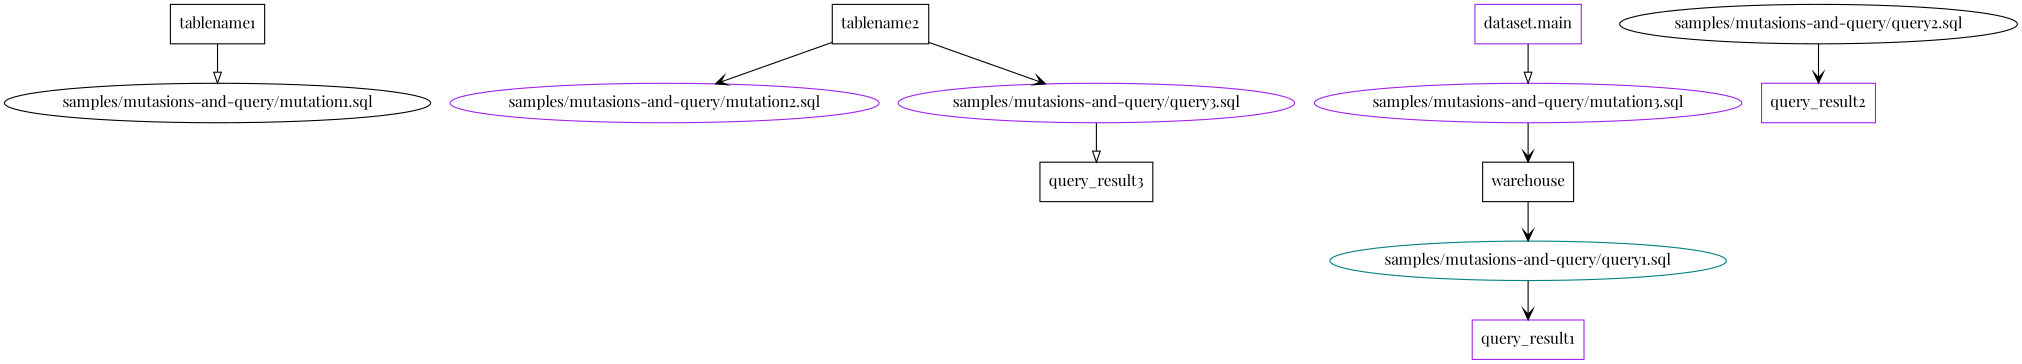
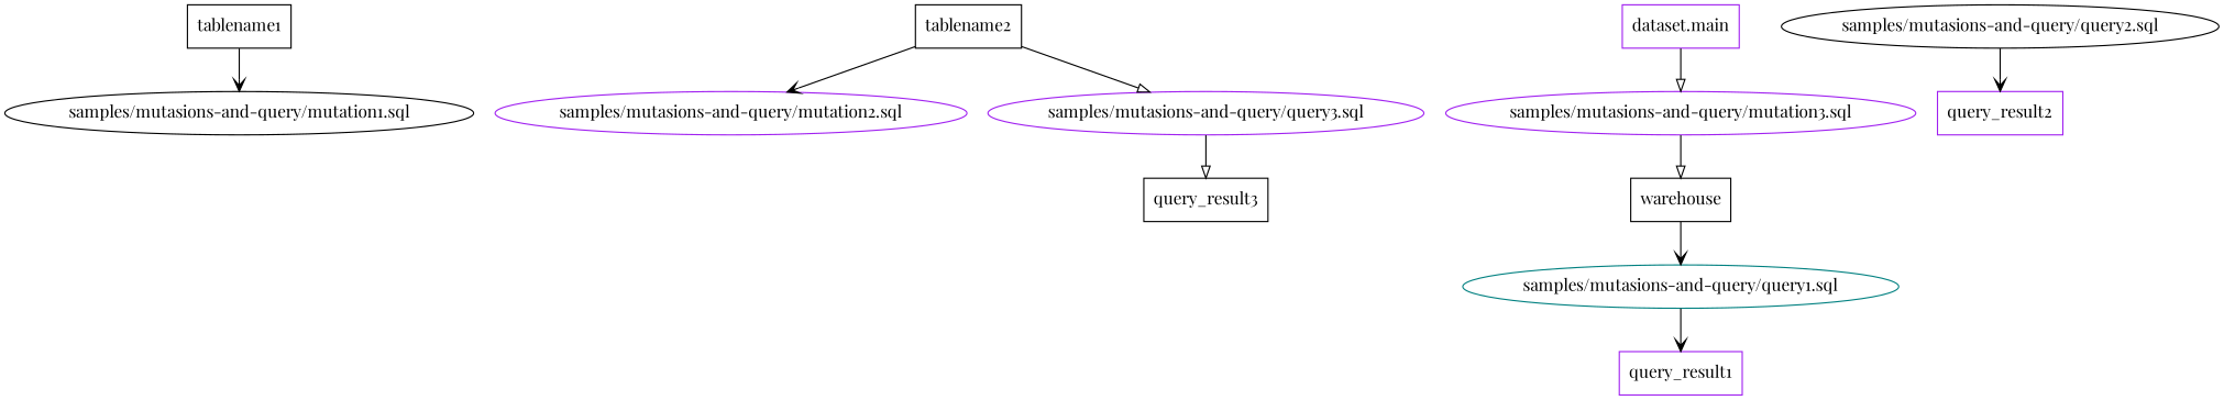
  digraph {
    fontname="Playfair Display"
    node [color=black fontname="Playfair Display" type=table shape=box]
    edge [arrowhead=vee fontname="Playfair Display"]
    n1 [label="samples/mutasions-and-query/mutation1.sql" type=query shape=""]
    n2 [color=purple label="samples/mutasions-and-query/mutation2.sql" type=query shape=""]
    n3 [color=purple label="samples/mutasions-and-query/mutation3.sql" type=query shape=""]
    n4 [label=warehouse]
    n5 [color=teal label="samples/mutasions-and-query/query1.sql" type=query shape=""]
    n6 [color=purple label=query_result1]
    n7 [label="samples/mutasions-and-query/query2.sql" type=query shape=""]
    n8 [color=purple label=query_result2]
    n9 [color=purple label="samples/mutasions-and-query/query3.sql" type=query shape=""]
    n10 [label=query_result3]
    n11 [color=purple label="dataset.main"]
    n12 [label=tablename1]
    n13 [label=tablename2]
-   n3 -> n4
+   n3 -> n4 [arrowhead=onormal]
    n4 -> n5
    n5 -> n6
    n7 -> n8
    n9 -> n10 [arrowhead=onormal]
    n11 -> n3 [arrowhead=onormal]
-   n12 -> n1 [arrowhead=onormal]
+   n12 -> n1
    n13 -> n2
-   n13 -> n9
+   n13 -> n9 [arrowhead=onormal]
  }
